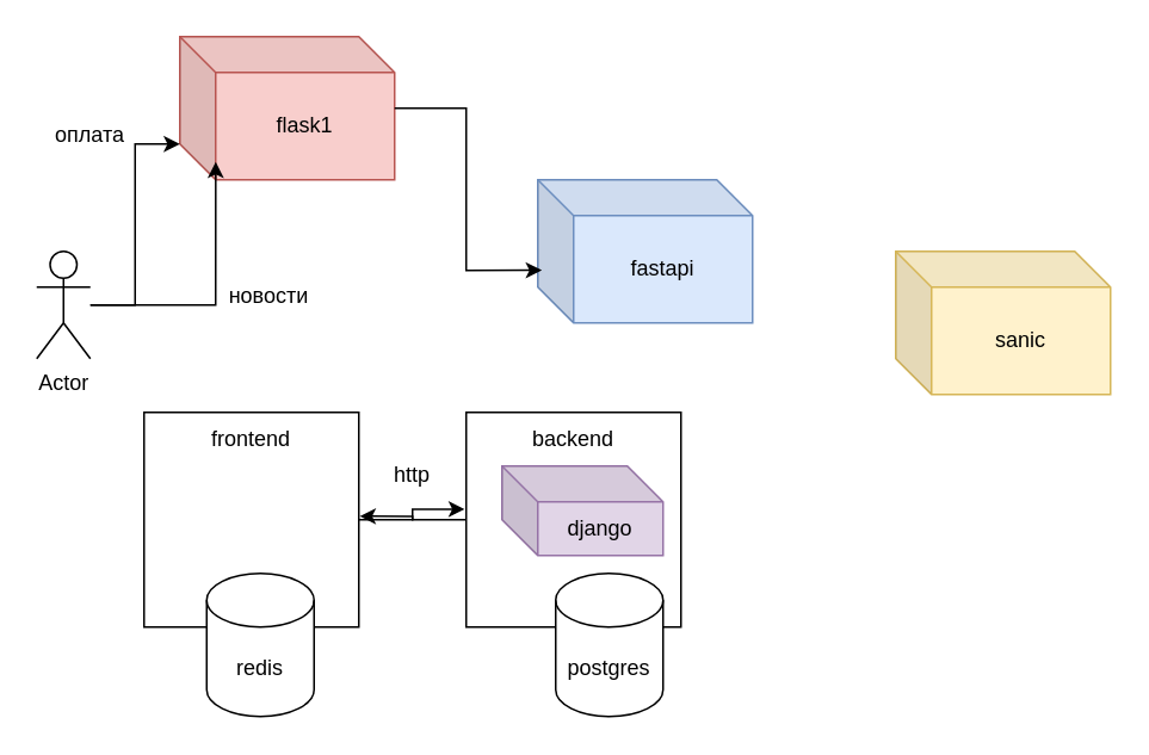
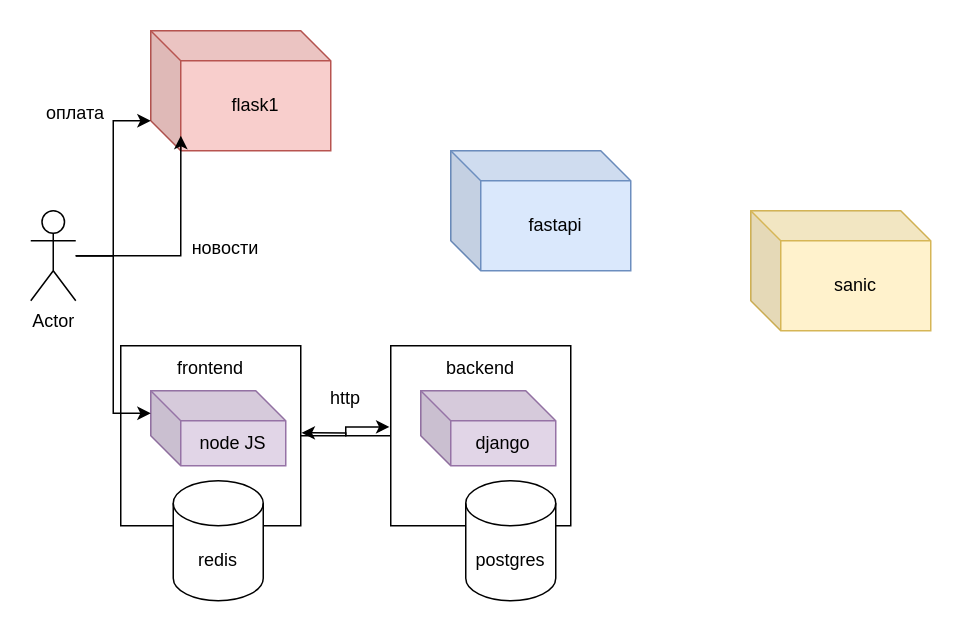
  <mxCell id="0" />
  <mxCell id="1" parent="0" />
  <mxCell id="2" value="" style="whiteSpace=wrap;html=1;aspect=fixed;" vertex="1" parent="1"><mxGeometry x="80" y="230" width="120" height="120" as="geometry" /></mxCell>
  <mxCell id="3" value="Actor" style="shape=umlActor;verticalLabelPosition=bottom;verticalAlign=top;html=1;outlineConnect=0;" vertex="1" parent="1"><mxGeometry x="20" y="140" width="30" height="60" as="geometry" /></mxCell>
  <mxCell id="4" value="flask1" style="shape=cube;whiteSpace=wrap;html=1;boundedLbl=1;backgroundOutline=1;darkOpacity=0.05;darkOpacity2=0.1;fillColor=#f8cecc;strokeColor=#b85450;" vertex="1" parent="1"><mxGeometry x="100" y="20" width="120" height="80" as="geometry" /></mxCell>
  <mxCell id="5" value="fastapi" style="shape=cube;whiteSpace=wrap;html=1;boundedLbl=1;backgroundOutline=1;darkOpacity=0.05;darkOpacity2=0.1;fillColor=#dae8fc;strokeColor=#6c8ebf;" vertex="1" parent="1"><mxGeometry x="300" y="100" width="120" height="80" as="geometry" /></mxCell>
  <mxCell id="6" style="edgeStyle=orthogonalEdgeStyle;rounded=0;orthogonalLoop=1;jettySize=auto;html=1;entryX=0;entryY=0;entryDx=0;entryDy=60;entryPerimeter=0;" edge="1" parent="1" source="3" target="4"><mxGeometry relative="1" as="geometry" /></mxCell>
  <mxCell id="7" value="оплата" style="text;html=1;strokeColor=none;fillColor=none;align=center;verticalAlign=middle;whiteSpace=wrap;rounded=0;" vertex="1" parent="1"><mxGeometry x="20" y="60" width="60" height="30" as="geometry" /></mxCell>
- <mxCell id="8" style="edgeStyle=orthogonalEdgeStyle;rounded=0;orthogonalLoop=1;jettySize=auto;html=1;entryX=0.019;entryY=0.632;entryDx=0;entryDy=0;entryPerimeter=0;" edge="1" parent="1" source="4" target="5"><mxGeometry relative="1" as="geometry" /></mxCell>
  <mxCell id="9" style="edgeStyle=orthogonalEdgeStyle;rounded=0;orthogonalLoop=1;jettySize=auto;html=1;entryX=0.167;entryY=0.875;entryDx=0;entryDy=0;entryPerimeter=0;" edge="1" parent="1" source="3" target="4"><mxGeometry relative="1" as="geometry" /></mxCell>
  <mxCell id="10" value="новости" style="text;html=1;strokeColor=none;fillColor=none;align=center;verticalAlign=middle;whiteSpace=wrap;rounded=0;" vertex="1" parent="1"><mxGeometry x="120" y="150" width="60" height="30" as="geometry" /></mxCell>
+ <mxCell id="11" value="node JS" style="shape=cube;whiteSpace=wrap;html=1;boundedLbl=1;backgroundOutline=1;darkOpacity=0.05;darkOpacity2=0.1;fillColor=#e1d5e7;strokeColor=#9673a6;" vertex="1" parent="1"><mxGeometry x="100" y="260" width="90" height="50" as="geometry" /></mxCell>
  <mxCell id="12" value="frontend" style="text;html=1;strokeColor=none;fillColor=none;align=center;verticalAlign=middle;whiteSpace=wrap;rounded=0;" vertex="1" parent="1"><mxGeometry x="110" y="230" width="60" height="30" as="geometry" /></mxCell>
  <mxCell id="13" value="" style="whiteSpace=wrap;html=1;aspect=fixed;" vertex="1" parent="1"><mxGeometry x="260" y="230" width="120" height="120" as="geometry" /></mxCell>
  <mxCell id="14" value="django" style="shape=cube;whiteSpace=wrap;html=1;boundedLbl=1;backgroundOutline=1;darkOpacity=0.05;darkOpacity2=0.1;fillColor=#e1d5e7;strokeColor=#9673a6;" vertex="1" parent="1"><mxGeometry x="280" y="260" width="90" height="50" as="geometry" /></mxCell>
  <mxCell id="15" value="backend" style="text;html=1;strokeColor=none;fillColor=none;align=center;verticalAlign=middle;whiteSpace=wrap;rounded=0;" vertex="1" parent="1"><mxGeometry x="290" y="230" width="60" height="30" as="geometry" /></mxCell>
+ <mxCell id="16" style="edgeStyle=orthogonalEdgeStyle;rounded=0;orthogonalLoop=1;jettySize=auto;html=1;entryX=0;entryY=0;entryDx=0;entryDy=15;entryPerimeter=0;" edge="1" parent="1" source="3" target="11"><mxGeometry relative="1" as="geometry" /></mxCell>
  <mxCell id="17" value="postgres" style="shape=cylinder3;whiteSpace=wrap;html=1;boundedLbl=1;backgroundOutline=1;size=15;" vertex="1" parent="1"><mxGeometry x="310" y="320" width="60" height="80" as="geometry" /></mxCell>
  <mxCell id="18" value="redis" style="shape=cylinder3;whiteSpace=wrap;html=1;boundedLbl=1;backgroundOutline=1;size=15;" vertex="1" parent="1"><mxGeometry x="115" y="320" width="60" height="80" as="geometry" /></mxCell>
  <mxCell id="19" style="edgeStyle=orthogonalEdgeStyle;rounded=0;orthogonalLoop=1;jettySize=auto;html=1;entryX=1.004;entryY=0.484;entryDx=0;entryDy=0;entryPerimeter=0;" edge="1" parent="1" source="13" target="2"><mxGeometry relative="1" as="geometry" /></mxCell>
  <mxCell id="20" style="edgeStyle=orthogonalEdgeStyle;rounded=0;orthogonalLoop=1;jettySize=auto;html=1;entryX=-0.007;entryY=0.451;entryDx=0;entryDy=0;entryPerimeter=0;" edge="1" parent="1" source="2" target="13"><mxGeometry relative="1" as="geometry" /></mxCell>
  <mxCell id="21" value="http" style="text;html=1;strokeColor=none;fillColor=none;align=center;verticalAlign=middle;whiteSpace=wrap;rounded=0;" vertex="1" parent="1"><mxGeometry x="200" y="250" width="60" height="30" as="geometry" /></mxCell>
  <mxCell id="22" value="sanic" style="shape=cube;whiteSpace=wrap;html=1;boundedLbl=1;backgroundOutline=1;darkOpacity=0.05;darkOpacity2=0.1;fillColor=#fff2cc;strokeColor=#d6b656;" vertex="1" parent="1"><mxGeometry x="500" y="140" width="120" height="80" as="geometry" /></mxCell>
